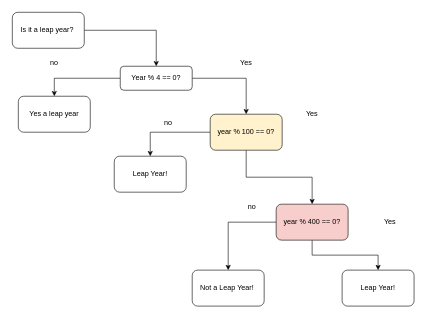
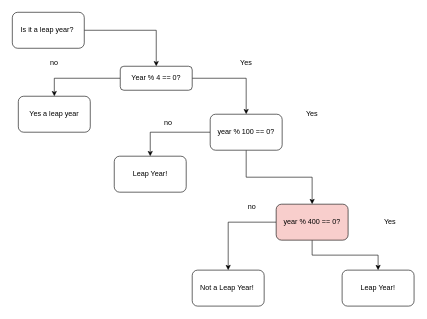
  <mxCell id="0" />
  <mxCell id="1" parent="0" />
  <mxCell id="2" value="" style="edgeStyle=orthogonalEdgeStyle;rounded=0;orthogonalLoop=1;jettySize=auto;html=1;" edge="1" parent="1" source="4" target="5"><mxGeometry relative="1" as="geometry" /></mxCell>
  <mxCell id="3" value="" style="edgeStyle=orthogonalEdgeStyle;rounded=0;orthogonalLoop=1;jettySize=auto;html=1;" edge="1" parent="1" source="4" target="11"><mxGeometry relative="1" as="geometry" /></mxCell>
  <mxCell id="4" value="Year % 4 == 0?" style="rounded=1;whiteSpace=wrap;html=1;fontSize=12;glass=0;strokeWidth=1;shadow=0;" parent="1" vertex="1"><mxGeometry x="200" y="110" width="120" height="40" as="geometry" /></mxCell>
  <mxCell id="5" value="Yes a leap year" style="whiteSpace=wrap;html=1;rounded=1;glass=0;strokeWidth=1;shadow=0;" vertex="1" parent="1"><mxGeometry x="30" y="160" width="120" height="60" as="geometry" /></mxCell>
  <mxCell id="6" value="" style="edgeStyle=orthogonalEdgeStyle;rounded=0;orthogonalLoop=1;jettySize=auto;html=1;" edge="1" parent="1" source="7" target="4"><mxGeometry relative="1" as="geometry" /></mxCell>
  <mxCell id="7" value="Is it a leap year?&amp;nbsp;" style="whiteSpace=wrap;html=1;rounded=1;glass=0;strokeWidth=1;shadow=0;" vertex="1" parent="1"><mxGeometry x="20" y="20" width="120" height="60" as="geometry" /></mxCell>
  <mxCell id="8" value="Yes" style="text;html=1;strokeColor=none;fillColor=none;align=center;verticalAlign=middle;whiteSpace=wrap;rounded=0;" vertex="1" parent="1"><mxGeometry x="380" y="90" width="60" height="30" as="geometry" /></mxCell>
  <mxCell id="9" value="" style="edgeStyle=orthogonalEdgeStyle;rounded=0;orthogonalLoop=1;jettySize=auto;html=1;" edge="1" parent="1" source="11" target="15"><mxGeometry relative="1" as="geometry" /></mxCell>
  <mxCell id="10" value="" style="edgeStyle=orthogonalEdgeStyle;rounded=0;orthogonalLoop=1;jettySize=auto;html=1;" edge="1" parent="1" source="11" target="18"><mxGeometry relative="1" as="geometry" /></mxCell>
- <mxCell id="11" value="year % 100 == 0?" style="whiteSpace=wrap;html=1;rounded=1;glass=0;strokeWidth=1;shadow=0;fillColor=#fff2cc;" vertex="1" parent="1"><mxGeometry x="350" y="190" width="120" height="60" as="geometry" /></mxCell>
+ <mxCell id="11" value="year % 100 == 0?" style="whiteSpace=wrap;html=1;rounded=1;glass=0;strokeWidth=1;shadow=0;" vertex="1" parent="1"><mxGeometry x="350" y="190" width="120" height="60" as="geometry" /></mxCell>
  <mxCell id="12" value="no" style="text;html=1;strokeColor=none;fillColor=none;align=center;verticalAlign=middle;whiteSpace=wrap;rounded=0;" vertex="1" parent="1"><mxGeometry x="60" y="90" width="60" height="30" as="geometry" /></mxCell>
  <mxCell id="13" value="" style="edgeStyle=orthogonalEdgeStyle;rounded=0;orthogonalLoop=1;jettySize=auto;html=1;" edge="1" parent="1" source="15" target="19"><mxGeometry relative="1" as="geometry" /></mxCell>
  <mxCell id="14" value="" style="edgeStyle=orthogonalEdgeStyle;rounded=0;orthogonalLoop=1;jettySize=auto;html=1;" edge="1" parent="1" source="15" target="20"><mxGeometry relative="1" as="geometry" /></mxCell>
  <mxCell id="15" value="&lt;span&gt;year % 400 == 0?&lt;/span&gt;" style="whiteSpace=wrap;html=1;rounded=1;glass=0;strokeWidth=1;shadow=0;fillColor=#f8cecc;" vertex="1" parent="1"><mxGeometry x="460" y="340" width="120" height="60" as="geometry" /></mxCell>
  <mxCell id="16" value="Yes" style="text;html=1;strokeColor=none;fillColor=none;align=center;verticalAlign=middle;whiteSpace=wrap;rounded=0;" vertex="1" parent="1"><mxGeometry x="490" y="175" width="60" height="30" as="geometry" /></mxCell>
  <mxCell id="17" value="no" style="text;html=1;strokeColor=none;fillColor=none;align=center;verticalAlign=middle;whiteSpace=wrap;rounded=0;" vertex="1" parent="1"><mxGeometry x="250" y="190" width="60" height="30" as="geometry" /></mxCell>
  <mxCell id="18" value="Leap Year!" style="whiteSpace=wrap;html=1;rounded=1;glass=0;strokeWidth=1;shadow=0;" vertex="1" parent="1"><mxGeometry x="190" y="260" width="120" height="60" as="geometry" /></mxCell>
  <mxCell id="19" value="&lt;span&gt;Not a Leap Year!&amp;nbsp;&lt;/span&gt;" style="whiteSpace=wrap;html=1;rounded=1;glass=0;strokeWidth=1;shadow=0;" vertex="1" parent="1"><mxGeometry x="320" y="450" width="120" height="60" as="geometry" /></mxCell>
  <mxCell id="20" value="&lt;span style=&quot;font-family: &amp;#34;helvetica&amp;#34;&quot;&gt;Leap Year!&lt;/span&gt;" style="whiteSpace=wrap;html=1;rounded=1;glass=0;strokeWidth=1;shadow=0;" vertex="1" parent="1"><mxGeometry x="570" y="450" width="120" height="60" as="geometry" /></mxCell>
  <mxCell id="21" value="Yes" style="text;html=1;strokeColor=none;fillColor=none;align=center;verticalAlign=middle;whiteSpace=wrap;rounded=0;" vertex="1" parent="1"><mxGeometry x="620" y="355" width="60" height="30" as="geometry" /></mxCell>
  <mxCell id="22" value="no" style="text;html=1;strokeColor=none;fillColor=none;align=center;verticalAlign=middle;whiteSpace=wrap;rounded=0;" vertex="1" parent="1"><mxGeometry x="390" y="330" width="60" height="30" as="geometry" /></mxCell>
